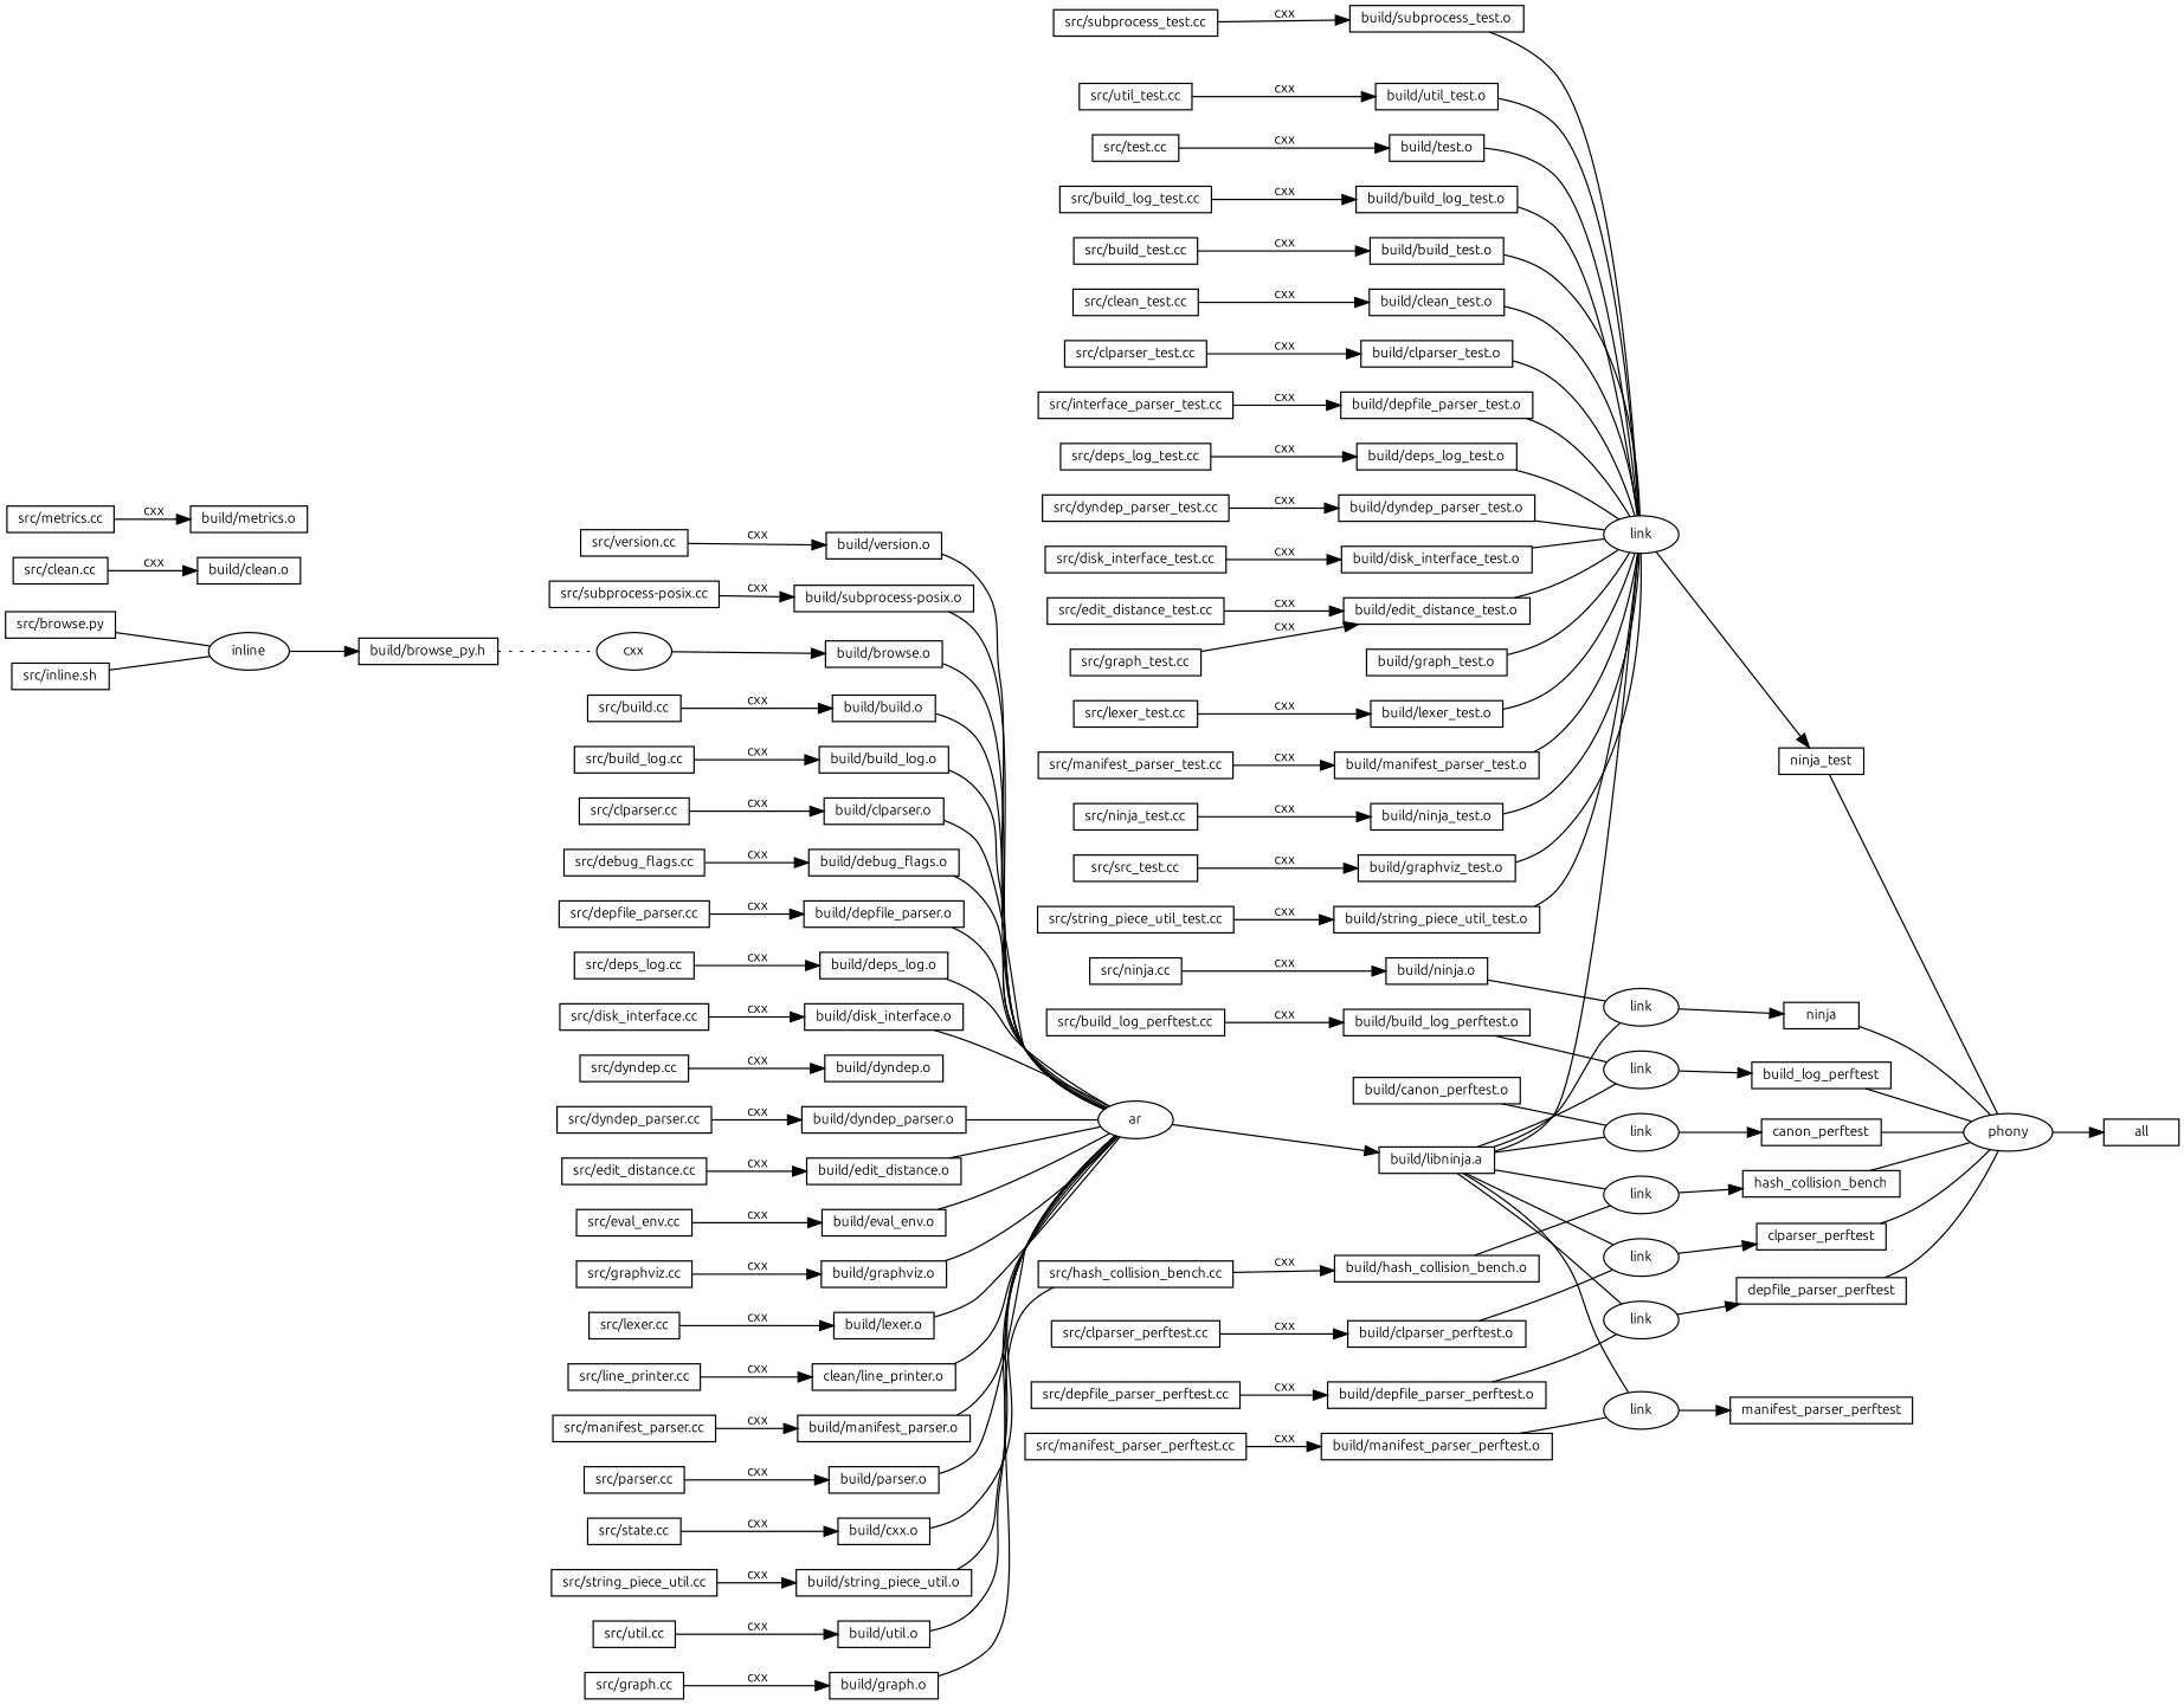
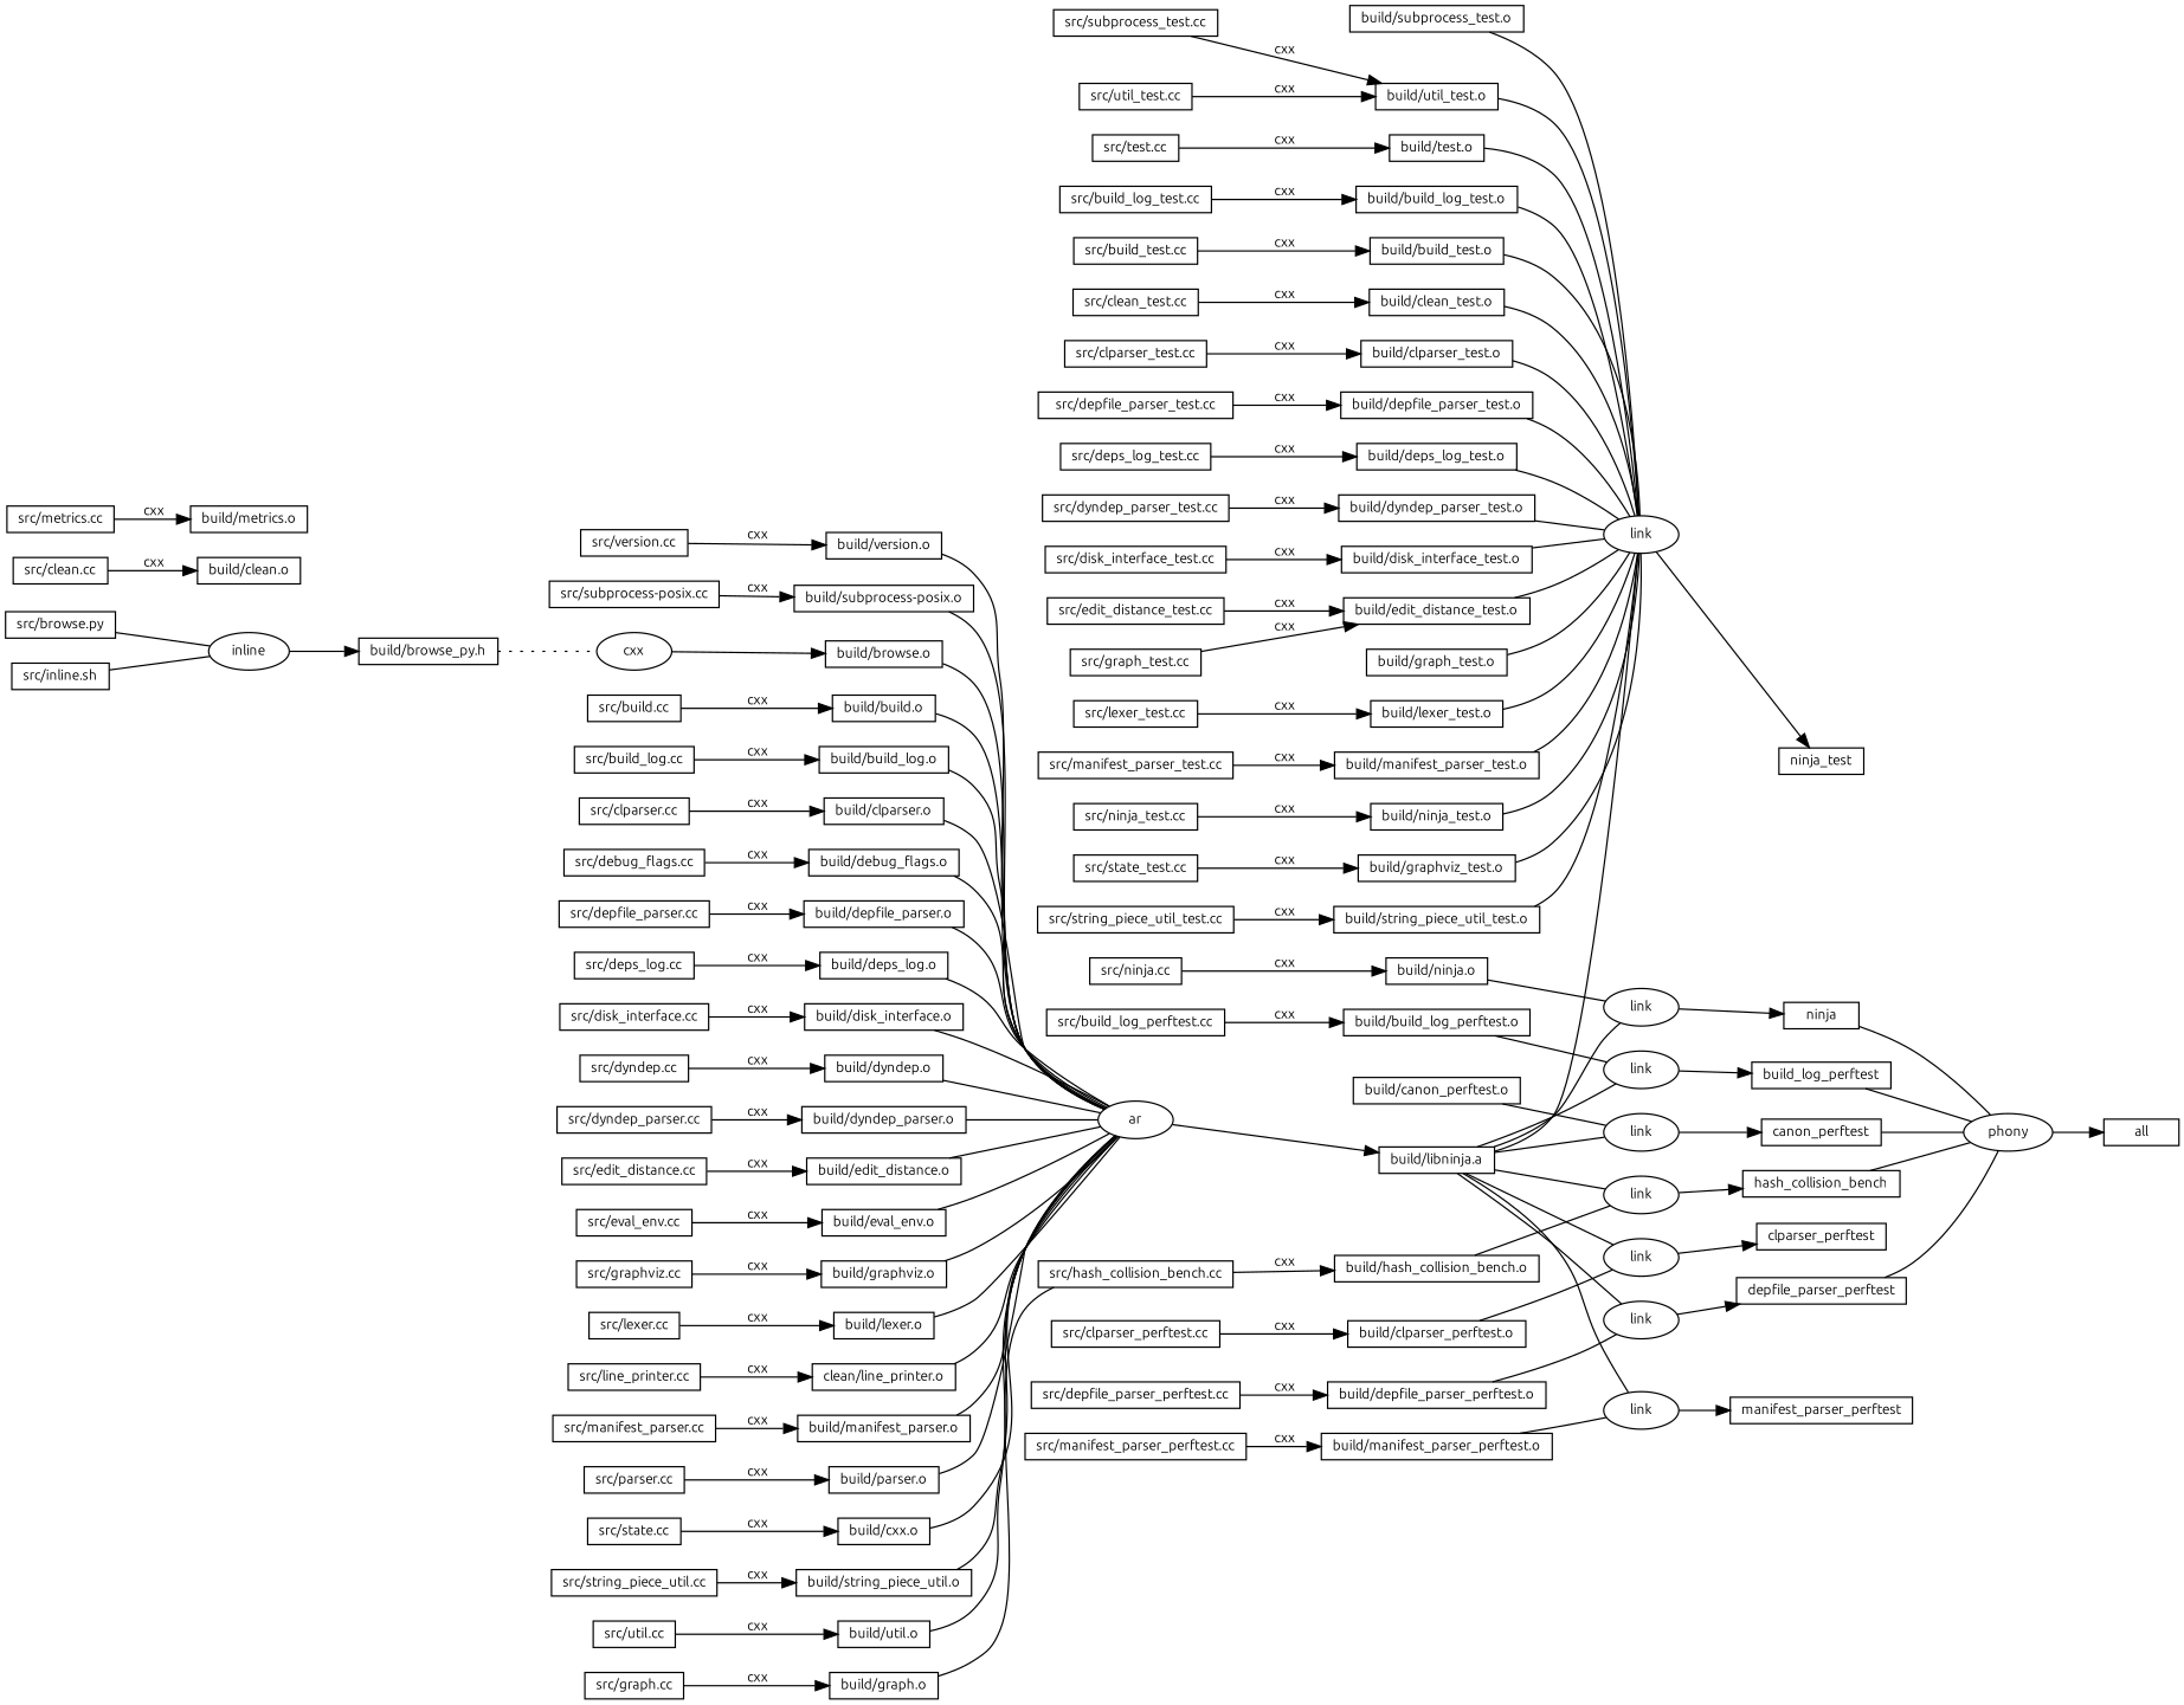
  digraph {
    fontname=Ubuntu
    rankdir=LR
    node [fontname=Ubuntu fontsize=10 shape=box]
    edge [fontname=Ubuntu fontsize=10 arrowhead=none]
    n1 [height=0.25 label=all]
    n2 [height=0.25 label=phony shape=ellipse]
    n3 [height=0.25 label=ninja]
    n4 [height=0.25 label=ninja_test]
    n5 [height=0.25 label=build_log_perftest]
    n6 [height=0.25 label=canon_perftest]
    n7 [height=0.25 label=depfile_parser_perftest]
    n8 [height=0.25 label=hash_collision_bench]
    n9 [height=0.25 label=manifest_parser_perftest]
    n10 [height=0.25 label=clparser_perftest]
    n11 [height=0.25 label=link shape=ellipse]
    n12 [height=0.25 label="build/ninja.o"]
    n13 [height=0.25 label="build/libninja.a"]
    n14 [height=0.25 label=link shape=ellipse]
    n15 [height=0.25 label=link shape=ellipse]
    n16 [height=0.25 label=link shape=ellipse]
    n17 [height=0.25 label=link shape=ellipse]
    n18 [height=0.25 label=link shape=ellipse]
    n19 [height=0.25 label=link shape=ellipse]
    n20 [height=0.25 label=link shape=ellipse]
    n21 [height=0.25 label="src/ninja.cc"]
    n22 [height=0.25 label=ar shape=ellipse]
    n23 [height=0.25 label="build/browse.o"]
    n24 [height=0.25 label="build/build.o"]
    n25 [height=0.25 label="build/build_log.o"]
    n26 [height=0.25 label="build/clean.o"]
    n27 [height=0.25 label="build/clparser.o"]
    n28 [height=0.25 label="build/debug_flags.o"]
    n29 [height=0.25 label="build/depfile_parser.o"]
    n30 [height=0.25 label="build/deps_log.o"]
    n31 [height=0.25 label="build/disk_interface.o"]
    n32 [height=0.25 label="build/dyndep.o"]
    n33 [height=0.25 label="build/dyndep_parser.o"]
    n34 [height=0.25 label="build/edit_distance.o"]
    n35 [height=0.25 label="build/eval_env.o"]
    n36 [height=0.25 label="build/graph.o"]
    n37 [height=0.25 label="src/hash_collision_bench.cc"]
    n38 [height=0.25 label="build/graphviz.o"]
    n39 [height=0.25 label="build/lexer.o"]
    n40 [height=0.25 label="clean/line_printer.o"]
    n41 [height=0.25 label="build/manifest_parser.o"]
    n42 [height=0.25 label="build/metrics.o"]
    n43 [height=0.25 label="build/parser.o"]
    n44 [height=0.25 label="build/cxx.o"]
    n45 [height=0.25 label="build/string_piece_util.o"]
    n46 [height=0.25 label="build/util.o"]
    n47 [height=0.25 label="build/version.o"]
    n48 [height=0.25 label="build/subprocess-posix.o"]
    n49 [height=0.25 label=cxx shape=ellipse]
    n50 [height=0.25 label="build/browse_py.h"]
    n51 [height=0.25 label=inline shape=ellipse]
    n52 [height=0.25 label="src/browse.py"]
    n53 [height=0.25 label="src/inline.sh"]
    n54 [height=0.25 label="src/build.cc"]
    n55 [height=0.25 label="src/build_log.cc"]
    n56 [height=0.25 label="src/clean.cc"]
    n57 [height=0.25 label="src/clparser.cc"]
    n58 [height=0.25 label="src/debug_flags.cc"]
    n59 [height=0.25 label="src/depfile_parser.cc"]
    n60 [height=0.25 label="src/deps_log.cc"]
    n61 [height=0.25 label="src/disk_interface.cc"]
    n62 [height=0.25 label="src/dyndep.cc"]
    n63 [height=0.25 label="src/dyndep_parser.cc"]
    n64 [height=0.25 label="src/edit_distance.cc"]
    n65 [height=0.25 label="src/eval_env.cc"]
    n66 [height=0.25 label="src/graph.cc"]
    n67 [height=0.25 label="src/graphviz.cc"]
    n68 [height=0.25 label="src/lexer.cc"]
    n69 [height=0.25 label="src/line_printer.cc"]
    n70 [height=0.25 label="src/manifest_parser.cc"]
    n71 [height=0.25 label="src/metrics.cc"]
    n72 [height=0.25 label="src/parser.cc"]
    n73 [height=0.25 label="src/state.cc"]
    n74 [height=0.25 label="src/string_piece_util.cc"]
    n75 [height=0.25 label="src/util.cc"]
    n76 [height=0.25 label="src/version.cc"]
    n77 [height=0.25 label="src/subprocess-posix.cc"]
    n78 [height=0.25 label="build/build_log_test.o"]
    n79 [height=0.25 label="build/build_test.o"]
    n80 [height=0.25 label="build/clean_test.o"]
    n81 [height=0.25 label="build/clparser_test.o"]
    n82 [height=0.25 label="build/depfile_parser_test.o"]
    n83 [height=0.25 label="build/deps_log_test.o"]
    n84 [height=0.25 label="build/dyndep_parser_test.o"]
    n85 [height=0.25 label="build/disk_interface_test.o"]
    n86 [height=0.25 label="build/edit_distance_test.o"]
    n87 [height=0.25 label="build/graph_test.o"]
    n88 [height=0.25 label="build/lexer_test.o"]
    n89 [height=0.25 label="build/manifest_parser_test.o"]
    n90 [height=0.25 label="build/ninja_test.o"]
    n91 [height=0.25 label="build/graphviz_test.o"]
    n92 [height=0.25 label="build/string_piece_util_test.o"]
    n93 [height=0.25 label="build/subprocess_test.o"]
    n94 [height=0.25 label="build/test.o"]
    n95 [height=0.25 label="build/util_test.o"]
    n96 [height=0.25 label="src/build_log_test.cc"]
    n97 [height=0.25 label="src/build_test.cc"]
    n98 [height=0.25 label="src/clean_test.cc"]
    n99 [height=0.25 label="src/clparser_test.cc"]
-   n100 [height=0.25 label="src/interface_parser_test.cc"]
+   n100 [height=0.25 label="src/depfile_parser_test.cc"]
    n101 [height=0.25 label="src/deps_log_test.cc"]
    n102 [height=0.25 label="src/dyndep_parser_test.cc"]
    n103 [height=0.25 label="src/disk_interface_test.cc"]
    n104 [height=0.25 label="src/edit_distance_test.cc"]
    n105 [height=0.25 label="src/graph_test.cc"]
    n106 [height=0.25 label="src/lexer_test.cc"]
    n107 [height=0.25 label="src/manifest_parser_test.cc"]
    n108 [height=0.25 label="src/ninja_test.cc"]
-   n109 [height=0.25 label="src/src_test.cc"]
+   n109 [height=0.25 label="src/state_test.cc"]
    n110 [height=0.25 label="src/string_piece_util_test.cc"]
    n111 [height=0.25 label="src/subprocess_test.cc"]
    n112 [height=0.25 label="src/test.cc"]
    n113 [height=0.25 label="src/util_test.cc"]
    n114 [height=0.25 label="build/build_log_perftest.o"]
    n115 [height=0.25 label="src/build_log_perftest.cc"]
    n116 [height=0.25 label="build/canon_perftest.o"]
    n117 [height=0.25 label="build/depfile_parser_perftest.o"]
    n118 [height=0.25 label="src/depfile_parser_perftest.cc"]
    n119 [height=0.25 label="build/hash_collision_bench.o"]
    n120 [height=0.25 label="build/manifest_parser_perftest.o"]
    n121 [height=0.25 label="src/manifest_parser_perftest.cc"]
    n122 [height=0.25 label="build/clparser_perftest.o"]
    n123 [height=0.25 label="src/clparser_perftest.cc"]
    n2 -> n1 [arrowhead=""]
    n3 -> n2
-   n4 -> n2
    n5 -> n2
    n6 -> n2
    n7 -> n2
    n8 -> n2
-   n10 -> n2
    n11 -> n3 [arrowhead=""]
    n12 -> n11
    n13 -> n11
    n13 -> n14
    n13 -> n15
    n13 -> n16
    n13 -> n17
    n13 -> n18
    n13 -> n19
    n13 -> n20
    n14 -> n4 [arrowhead=""]
    n15 -> n5 [arrowhead=""]
    n16 -> n6 [arrowhead=""]
    n17 -> n7 [arrowhead=""]
    n18 -> n8 [arrowhead=""]
    n19 -> n9 [arrowhead=""]
    n20 -> n10 [arrowhead=""]
    n21 -> n12 [label=" cxx" arrowhead=""]
    n22 -> n13 [arrowhead=""]
    n23 -> n22
    n24 -> n22
    n25 -> n22
    n27 -> n22
    n28 -> n22
    n29 -> n22
    n30 -> n22
    n31 -> n22
+   n32 -> n22
    n33 -> n22
    n34 -> n22
    n35 -> n22
    n36 -> n37
    n37 -> n119 [label=" cxx" arrowhead=""]
    n38 -> n22
    n39 -> n22
    n40 -> n22
    n41 -> n22
    n43 -> n22
    n44 -> n22
    n45 -> n22
    n46 -> n22
    n47 -> n22
    n48 -> n22
    n49 -> n23 [arrowhead=""]
    n50 -> n49 [style=dotted]
    n51 -> n50 [arrowhead=""]
    n52 -> n51
    n53 -> n51
    n54 -> n24 [label=" cxx" arrowhead=""]
    n55 -> n25 [label=" cxx" arrowhead=""]
    n56 -> n26 [label=" cxx" arrowhead=""]
    n57 -> n27 [label=" cxx" arrowhead=""]
    n58 -> n28 [label=" cxx" arrowhead=""]
    n59 -> n29 [label=" cxx" arrowhead=""]
    n60 -> n30 [label=" cxx" arrowhead=""]
    n61 -> n31 [label=" cxx" arrowhead=""]
    n62 -> n32 [label=" cxx" arrowhead=""]
    n63 -> n33 [label=" cxx" arrowhead=""]
    n64 -> n34 [label=" cxx" arrowhead=""]
    n65 -> n35 [label=" cxx" arrowhead=""]
    n66 -> n36 [label=" cxx" arrowhead=""]
    n67 -> n38 [label=" cxx" arrowhead=""]
    n68 -> n39 [label=" cxx" arrowhead=""]
    n69 -> n40 [label=" cxx" arrowhead=""]
    n70 -> n41 [label=" cxx" arrowhead=""]
    n71 -> n42 [label=" cxx" arrowhead=""]
    n72 -> n43 [label=" cxx" arrowhead=""]
    n73 -> n44 [label=" cxx" arrowhead=""]
    n74 -> n45 [label=" cxx" arrowhead=""]
    n75 -> n46 [label=" cxx" arrowhead=""]
    n76 -> n47 [label=" cxx" arrowhead=""]
    n77 -> n48 [label=" cxx" arrowhead=""]
    n78 -> n14
    n79 -> n14
    n80 -> n14
    n81 -> n14
    n82 -> n14
    n83 -> n14
    n84 -> n14
    n85 -> n14
    n86 -> n14
    n87 -> n14
    n88 -> n14
    n89 -> n14
    n90 -> n14
    n91 -> n14
    n92 -> n14
    n93 -> n14
    n94 -> n14
    n95 -> n14
    n96 -> n78 [label=" cxx" arrowhead=""]
    n97 -> n79 [label=" cxx" arrowhead=""]
    n98 -> n80 [label=" cxx" arrowhead=""]
    n99 -> n81 [label=" cxx" arrowhead=""]
    n100 -> n82 [label=" cxx" arrowhead=""]
    n101 -> n83 [label=" cxx" arrowhead=""]
    n102 -> n84 [label=" cxx" arrowhead=""]
    n103 -> n85 [label=" cxx" arrowhead=""]
    n104 -> n86 [label=" cxx" arrowhead=""]
    n105 -> n86 [label=" cxx" arrowhead=""]
    n106 -> n88 [label=" cxx" arrowhead=""]
    n107 -> n89 [label=" cxx" arrowhead=""]
    n108 -> n90 [label=" cxx" arrowhead=""]
    n109 -> n91 [label=" cxx" arrowhead=""]
    n110 -> n92 [label=" cxx" arrowhead=""]
-   n111 -> n93 [label=" cxx" arrowhead=""]
+   n111 -> n95 [label=" cxx" arrowhead=""]
    n112 -> n94 [label=" cxx" arrowhead=""]
    n113 -> n95 [label=" cxx" arrowhead=""]
    n114 -> n15
    n115 -> n114 [label=" cxx" arrowhead=""]
    n116 -> n16
    n117 -> n17
    n118 -> n117 [label=" cxx" arrowhead=""]
    n119 -> n18
    n120 -> n19
    n121 -> n120 [label=" cxx" arrowhead=""]
    n122 -> n20
    n123 -> n122 [label=" cxx" arrowhead=""]
  }
